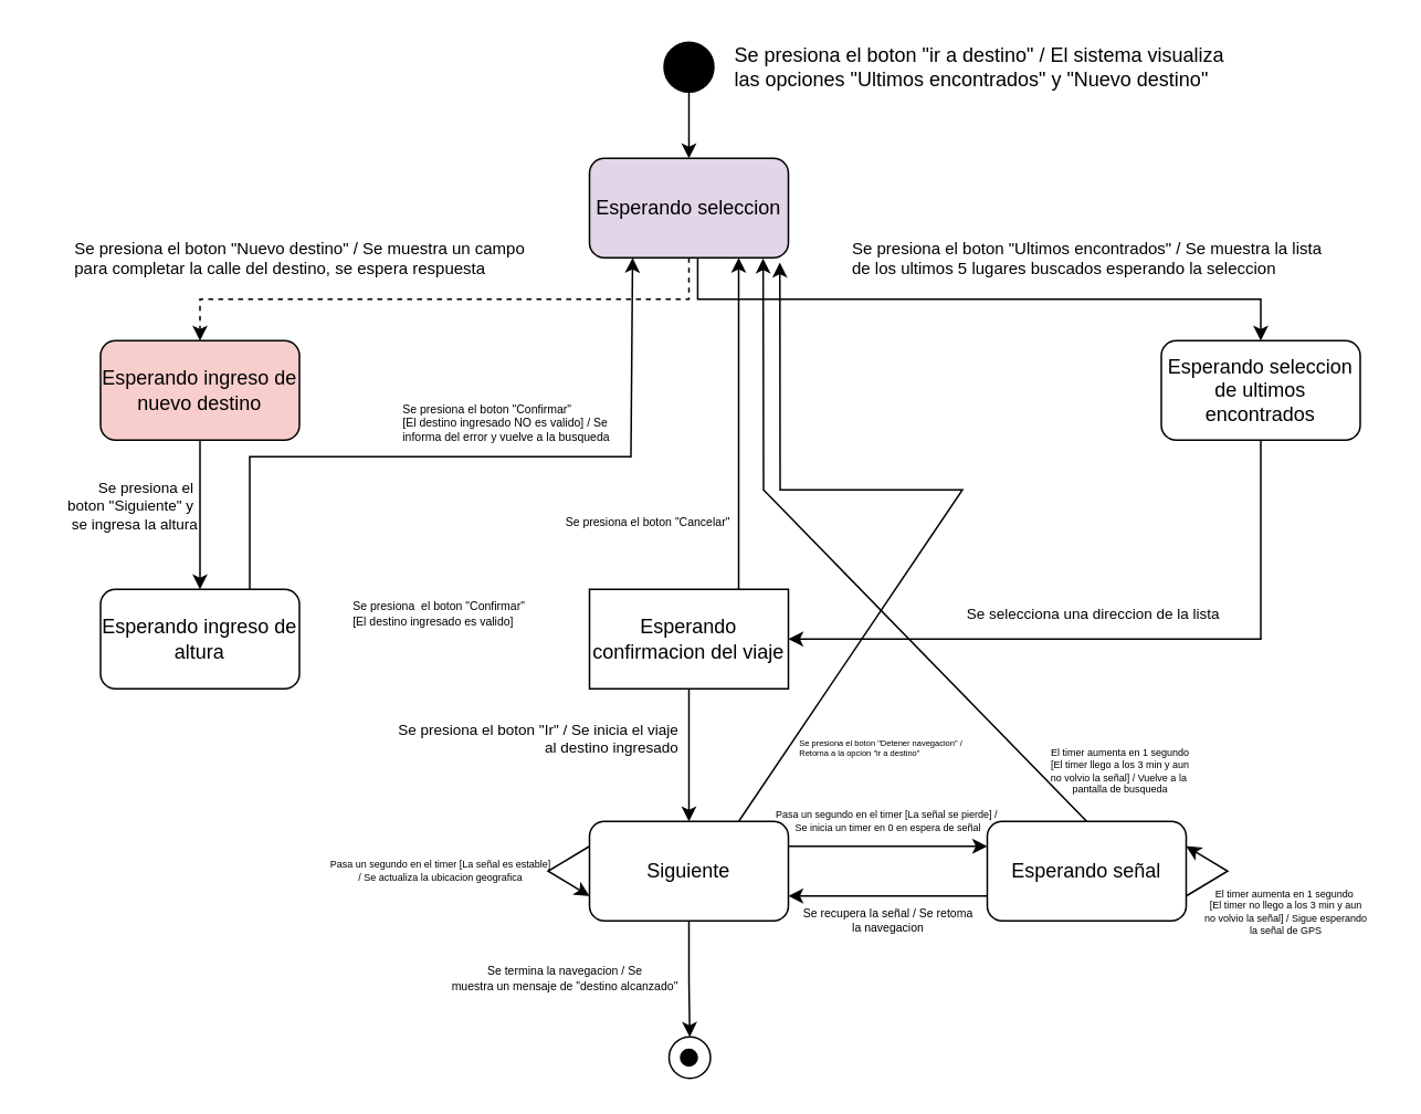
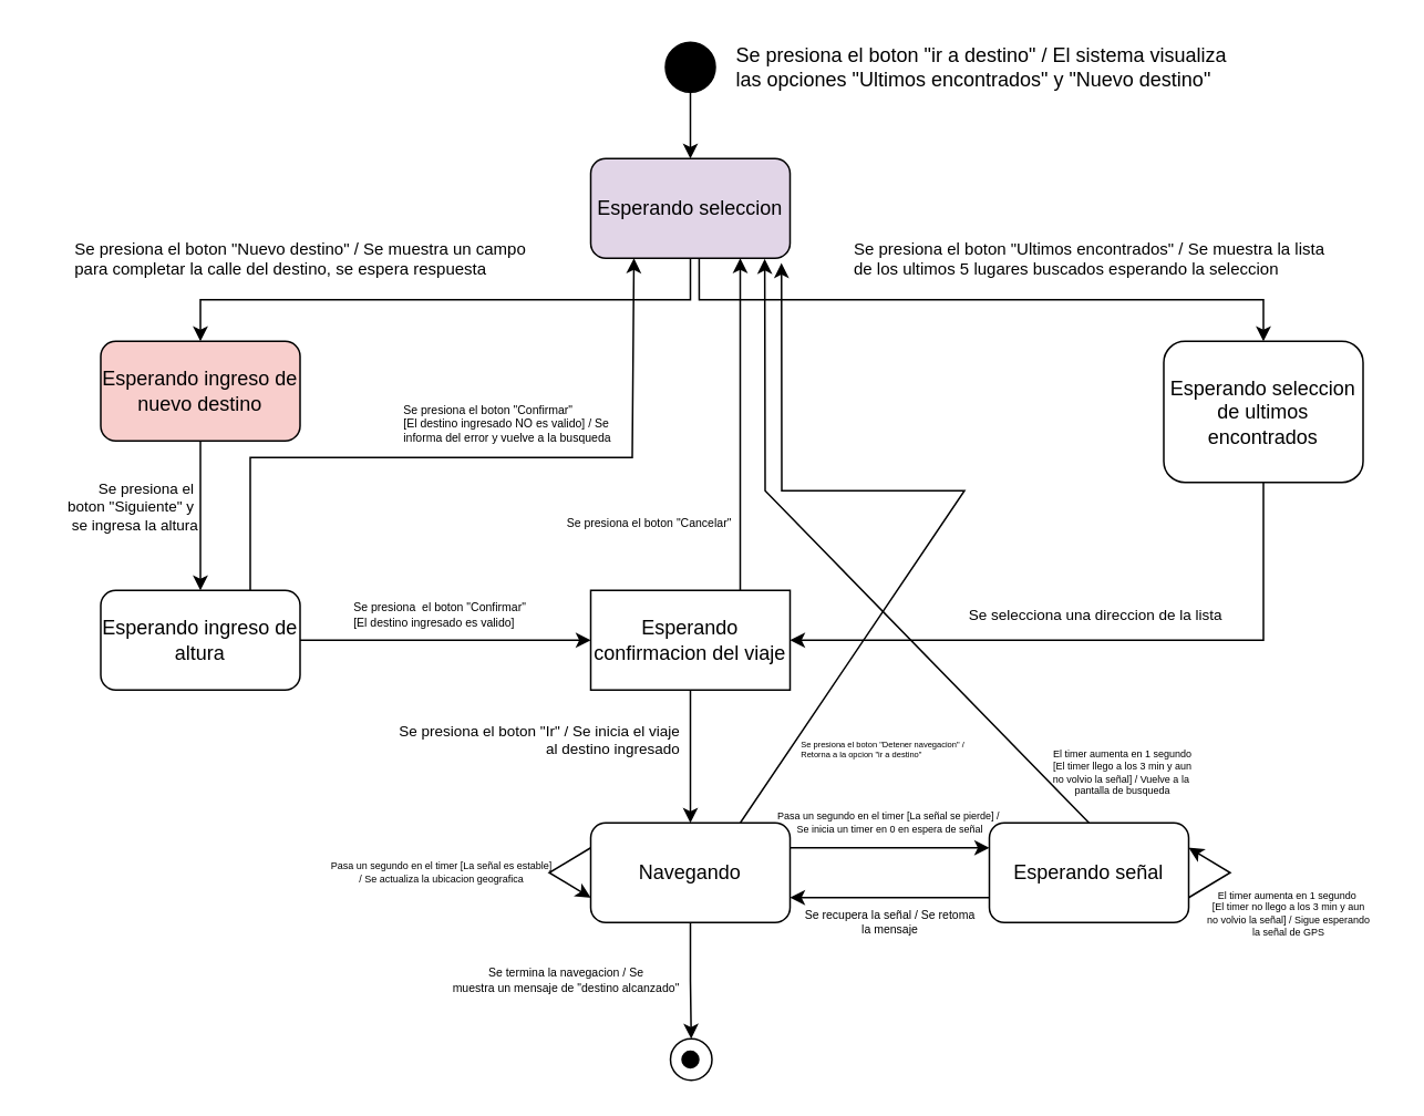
  <mxCell id="0" />
  <mxCell id="1" parent="0" />
  <mxCell id="2" value="" style="edgeStyle=orthogonalEdgeStyle;rounded=0;orthogonalLoop=1;jettySize=auto;html=1;entryX=0.5;entryY=0;entryDx=0;entryDy=0;exitX=0.544;exitY=1.009;exitDx=0;exitDy=0;exitPerimeter=0;" edge="1" parent="1" source="4" target="9"><mxGeometry relative="1" as="geometry"><mxPoint x="415" y="235" as="targetPoint" /></mxGeometry></mxCell>
- <mxCell id="3" value="" style="edgeStyle=orthogonalEdgeStyle;rounded=0;orthogonalLoop=1;jettySize=auto;html=1;entryX=0.5;entryY=0;entryDx=0;entryDy=0;exitX=0.5;exitY=1;exitDx=0;exitDy=0;dashed=1;" edge="1" parent="1" source="4" target="12"><mxGeometry relative="1" as="geometry"><mxPoint x="375.034" y="225" as="targetPoint" /></mxGeometry></mxCell>
+ <mxCell id="3" value="" style="edgeStyle=orthogonalEdgeStyle;rounded=0;orthogonalLoop=1;jettySize=auto;html=1;entryX=0.5;entryY=0;entryDx=0;entryDy=0;exitX=0.5;exitY=1;exitDx=0;exitDy=0;" edge="1" parent="1" source="4" target="12"><mxGeometry relative="1" as="geometry"><mxPoint x="375.034" y="225" as="targetPoint" /></mxGeometry></mxCell>
  <mxCell id="4" value="Esperando seleccion" style="rounded=1;whiteSpace=wrap;html=1;labelBackgroundColor=none;fillColor=#e1d5e7;" vertex="1" parent="1"><mxGeometry x="355" y="95" width="120" height="60" as="geometry" /></mxCell>
  <mxCell id="5" value="" style="edgeStyle=orthogonalEdgeStyle;rounded=0;orthogonalLoop=1;jettySize=auto;html=1;" edge="1" parent="1" source="6" target="4"><mxGeometry relative="1" as="geometry" /></mxCell>
  <mxCell id="6" value="" style="ellipse;whiteSpace=wrap;html=1;aspect=fixed;fillColor=#000000;" vertex="1" parent="1"><mxGeometry x="400" y="25" width="30" height="30" as="geometry" /></mxCell>
  <mxCell id="7" value="&lt;div style=&quot;text-align: justify;&quot;&gt;&lt;span style=&quot;background-color: initial;&quot;&gt;Se presiona el boton &quot;ir a destino&quot; / El sistema visualiza&lt;/span&gt;&lt;/div&gt;&lt;div style=&quot;text-align: justify;&quot;&gt;&lt;span style=&quot;background-color: initial;&quot;&gt;las&lt;/span&gt;&lt;span style=&quot;background-color: initial;&quot;&gt;&amp;nbsp;opciones&amp;nbsp;&lt;/span&gt;&lt;span style=&quot;background-color: initial;&quot;&gt;&quot;Ultimos encontrados&quot; y &quot;Nuevo destino&quot;&lt;/span&gt;&lt;/div&gt;" style="text;html=1;align=center;verticalAlign=middle;resizable=0;points=[];autosize=1;strokeColor=none;fillColor=none;" vertex="1" parent="1"><mxGeometry x="430" y="20" width="320" height="40" as="geometry" /></mxCell>
  <mxCell id="8" value="" style="edgeStyle=orthogonalEdgeStyle;rounded=0;orthogonalLoop=1;jettySize=auto;html=1;entryX=1;entryY=0.5;entryDx=0;entryDy=0;exitX=0.5;exitY=1;exitDx=0;exitDy=0;" edge="1" parent="1" source="9" target="18"><mxGeometry relative="1" as="geometry"><mxPoint x="760" y="345" as="targetPoint" /></mxGeometry></mxCell>
- <mxCell id="9" value="Esperando seleccion de ultimos encontrados" style="rounded=1;whiteSpace=wrap;html=1;labelBackgroundColor=none;" vertex="1" parent="1"><mxGeometry x="700" y="205" width="120" height="60" as="geometry" /></mxCell>
+ <mxCell id="9" value="Esperando seleccion de ultimos encontrados" style="rounded=1;whiteSpace=wrap;html=1;labelBackgroundColor=none;" vertex="1" parent="1"><mxGeometry x="700" y="205" width="120" height="85" as="geometry" /></mxCell>
  <mxCell id="10" value="&lt;div style=&quot;text-align: justify; font-size: 10px;&quot;&gt;Se presiona el boton &quot;Ultimos encontrados&quot; / Se muestra la lista&lt;/div&gt;&lt;div style=&quot;text-align: justify; font-size: 10px;&quot;&gt;de los ultimos 5 lugares buscados esperando la seleccion&lt;/div&gt;" style="text;html=1;align=center;verticalAlign=middle;resizable=0;points=[];autosize=1;strokeColor=none;fillColor=none;fontSize=10;" vertex="1" parent="1"><mxGeometry x="500" y="135" width="310" height="40" as="geometry" /></mxCell>
  <mxCell id="11" value="" style="edgeStyle=orthogonalEdgeStyle;rounded=0;orthogonalLoop=1;jettySize=auto;html=1;" edge="1" parent="1" source="12" target="15"><mxGeometry relative="1" as="geometry" /></mxCell>
  <mxCell id="12" value="Esperando ingreso de nuevo destino" style="rounded=1;whiteSpace=wrap;html=1;labelBackgroundColor=none;fillColor=#f8cecc;" vertex="1" parent="1"><mxGeometry x="60" y="205" width="120" height="60" as="geometry" /></mxCell>
  <mxCell id="13" value="&lt;div style=&quot;text-align: justify; font-size: 10px;&quot;&gt;Se presiona el boton &quot;Nuevo destino&quot; / Se muestra un campo&lt;br style=&quot;font-size: 10px;&quot;&gt;&lt;/div&gt;&lt;div style=&quot;text-align: justify; font-size: 10px;&quot;&gt;para completar la calle del destino, se espera respuesta&lt;/div&gt;" style="text;html=1;align=center;verticalAlign=middle;resizable=0;points=[];autosize=1;strokeColor=none;fillColor=none;fontSize=10;" vertex="1" parent="1"><mxGeometry x="30" y="135" width="300" height="40" as="geometry" /></mxCell>
+ <mxCell id="14" value="" style="edgeStyle=orthogonalEdgeStyle;rounded=0;orthogonalLoop=1;jettySize=auto;html=1;entryX=0;entryY=0.5;entryDx=0;entryDy=0;" edge="1" parent="1" source="15" target="18"><mxGeometry relative="1" as="geometry"><mxPoint x="280" y="385" as="targetPoint" /></mxGeometry></mxCell>
  <mxCell id="15" value="Esperando ingreso de altura" style="rounded=1;whiteSpace=wrap;html=1;labelBackgroundColor=none;" vertex="1" parent="1"><mxGeometry x="60" y="355" width="120" height="60" as="geometry" /></mxCell>
  <mxCell id="16" value="&lt;div style=&quot;font-size: 9px;&quot;&gt;Se presiona el&amp;nbsp;&lt;/div&gt;&lt;div style=&quot;font-size: 9px;&quot;&gt;boton &quot;Siguiente&quot; y&amp;nbsp;&lt;br style=&quot;font-size: 9px;&quot;&gt;&lt;/div&gt;&lt;div style=&quot;font-size: 9px;&quot;&gt;se ingresa la altura&lt;/div&gt;" style="text;html=1;align=right;verticalAlign=middle;resizable=0;points=[];autosize=1;strokeColor=none;fillColor=none;fontSize=9;" vertex="1" parent="1"><mxGeometry x="20" y="280" width="100" height="50" as="geometry" /></mxCell>
  <mxCell id="17" value="" style="edgeStyle=orthogonalEdgeStyle;rounded=0;orthogonalLoop=1;jettySize=auto;html=1;" edge="1" parent="1" source="18" target="26"><mxGeometry relative="1" as="geometry" /></mxCell>
  <mxCell id="18" value="Esperando confirmacion del viaje" style="whiteSpace=wrap;html=1;labelBackgroundColor=none;rounded=0;" vertex="1" parent="1"><mxGeometry x="355" y="355" width="120" height="60" as="geometry" /></mxCell>
  <mxCell id="19" value="&lt;div style=&quot;text-align: justify; font-size: 7px;&quot;&gt;&lt;font style=&quot;font-size: 7px;&quot;&gt;Se presiona&amp;nbsp;&amp;nbsp;&lt;/font&gt;&lt;font style=&quot;background-color: initial;&quot;&gt;el&amp;nbsp;&lt;span style=&quot;background-color: initial;&quot;&gt;boton &quot;Confirmar&quot;&amp;nbsp;&lt;/span&gt;&lt;/font&gt;&lt;/div&gt;&lt;div style=&quot;text-align: justify; font-size: 7px;&quot;&gt;&lt;font style=&quot;background-color: initial;&quot;&gt;&lt;span style=&quot;background-color: initial;&quot;&gt;[El destino ingresado&amp;nbsp;&lt;/span&gt;&lt;/font&gt;&lt;span style=&quot;background-color: initial;&quot;&gt;es valido]&lt;/span&gt;&lt;/div&gt;" style="text;html=1;align=center;verticalAlign=middle;resizable=0;points=[];autosize=1;strokeColor=none;fillColor=none;fontSize=7;" vertex="1" parent="1"><mxGeometry x="200" y="355" width="130" height="30" as="geometry" /></mxCell>
  <mxCell id="20" value="" style="endArrow=classic;html=1;rounded=0;exitX=0.75;exitY=0;exitDx=0;exitDy=0;" edge="1" parent="1" source="15"><mxGeometry width="50" height="50" relative="1" as="geometry"><mxPoint x="250" y="375" as="sourcePoint" /><mxPoint x="381" y="155" as="targetPoint" /><Array as="points"><mxPoint x="150" y="275" /><mxPoint x="220" y="275" /><mxPoint x="380" y="275" /></Array></mxGeometry></mxCell>
  <mxCell id="21" value="&lt;div style=&quot;text-align: justify; font-size: 7px;&quot;&gt;&lt;font style=&quot;font-size: 7px;&quot;&gt;Se presiona el&amp;nbsp;&lt;span style=&quot;background-color: initial; font-size: 7px;&quot;&gt;boton &quot;Confirmar&quot;&amp;nbsp;&lt;/span&gt;&lt;/font&gt;&lt;/div&gt;&lt;div style=&quot;text-align: justify; font-size: 7px;&quot;&gt;&lt;font style=&quot;font-size: 7px;&quot;&gt;&lt;span style=&quot;background-color: initial; font-size: 7px;&quot;&gt;[El destino ingresado NO&amp;nbsp;&lt;/span&gt;&lt;/font&gt;&lt;span style=&quot;background-color: initial;&quot;&gt;es valido] / Se&amp;nbsp;&lt;/span&gt;&lt;/div&gt;&lt;div style=&quot;text-align: justify; font-size: 7px;&quot;&gt;&lt;span style=&quot;background-color: initial;&quot;&gt;informa del error y vuelve a la busqueda&lt;/span&gt;&lt;/div&gt;" style="text;html=1;align=center;verticalAlign=middle;resizable=0;points=[];autosize=1;strokeColor=none;fillColor=none;fontSize=7;" vertex="1" parent="1"><mxGeometry x="230" y="235" width="150" height="40" as="geometry" /></mxCell>
  <mxCell id="22" value="&lt;div style=&quot;text-align: justify; font-size: 9px;&quot;&gt;Se selecciona una direccion de la lista&amp;nbsp;&lt;/div&gt;" style="text;html=1;align=center;verticalAlign=middle;resizable=0;points=[];autosize=1;strokeColor=none;fillColor=none;fontSize=9;" vertex="1" parent="1"><mxGeometry x="570" y="360" width="180" height="20" as="geometry" /></mxCell>
  <mxCell id="23" value="" style="endArrow=classic;html=1;rounded=0;exitX=0.75;exitY=0;exitDx=0;exitDy=0;entryX=0.75;entryY=1;entryDx=0;entryDy=0;" edge="1" parent="1" source="18" target="4"><mxGeometry width="50" height="50" relative="1" as="geometry"><mxPoint x="470" y="415" as="sourcePoint" /><mxPoint x="520" y="365" as="targetPoint" /></mxGeometry></mxCell>
  <mxCell id="24" value="&lt;div style=&quot;text-align: justify; font-size: 7px;&quot;&gt;&lt;font style=&quot;font-size: 7px;&quot;&gt;Se presiona el&amp;nbsp;&lt;span style=&quot;background-color: initial; font-size: 7px;&quot;&gt;boton &quot;Cancelar&quot;&lt;/span&gt;&lt;/font&gt;&lt;/div&gt;" style="text;html=1;align=center;verticalAlign=middle;resizable=0;points=[];autosize=1;strokeColor=none;fillColor=none;fontSize=7;" vertex="1" parent="1"><mxGeometry x="330" y="305" width="120" height="20" as="geometry" /></mxCell>
  <mxCell id="25" value="" style="edgeStyle=orthogonalEdgeStyle;rounded=0;orthogonalLoop=1;jettySize=auto;html=1;entryX=0.5;entryY=0;entryDx=0;entryDy=0;" edge="1" parent="1" source="26" target="39"><mxGeometry relative="1" as="geometry" /></mxCell>
- <mxCell id="26" value="Siguiente" style="rounded=1;whiteSpace=wrap;html=1;labelBackgroundColor=none;" vertex="1" parent="1"><mxGeometry x="355" y="495" width="120" height="60" as="geometry" /></mxCell>
+ <mxCell id="26" value="Navegando" style="rounded=1;whiteSpace=wrap;html=1;labelBackgroundColor=none;" vertex="1" parent="1"><mxGeometry x="355" y="495" width="120" height="60" as="geometry" /></mxCell>
  <mxCell id="27" value="&lt;div style=&quot;font-size: 9px;&quot;&gt;&lt;font style=&quot;font-size: 9px;&quot;&gt;Se presiona el&amp;nbsp;&lt;span style=&quot;background-color: initial; font-size: 9px;&quot;&gt;boton &quot;Ir&quot; / Se inicia el viaje&lt;/span&gt;&lt;/font&gt;&lt;/div&gt;&lt;div style=&quot;font-size: 9px;&quot;&gt;&lt;font style=&quot;font-size: 9px;&quot;&gt;&lt;span style=&quot;background-color: initial; font-size: 9px;&quot;&gt;al destino ingresado&lt;/span&gt;&lt;/font&gt;&lt;/div&gt;" style="text;html=1;align=right;verticalAlign=middle;resizable=0;points=[];autosize=1;strokeColor=none;fillColor=none;fontSize=9;" vertex="1" parent="1"><mxGeometry x="220" y="425" width="190" height="40" as="geometry" /></mxCell>
  <mxCell id="28" value="Esperando señal" style="rounded=1;whiteSpace=wrap;html=1;labelBackgroundColor=none;" vertex="1" parent="1"><mxGeometry x="595" y="495" width="120" height="60" as="geometry" /></mxCell>
  <mxCell id="29" value="" style="endArrow=classic;html=1;rounded=0;exitX=1;exitY=0.25;exitDx=0;exitDy=0;entryX=0;entryY=0.25;entryDx=0;entryDy=0;" edge="1" parent="1" source="26" target="28"><mxGeometry width="50" height="50" relative="1" as="geometry"><mxPoint x="400" y="425" as="sourcePoint" /><mxPoint x="450" y="375" as="targetPoint" /></mxGeometry></mxCell>
  <mxCell id="30" value="" style="endArrow=classic;html=1;rounded=0;exitX=0;exitY=0.75;exitDx=0;exitDy=0;entryX=1;entryY=0.75;entryDx=0;entryDy=0;" edge="1" parent="1" source="28" target="26"><mxGeometry width="50" height="50" relative="1" as="geometry"><mxPoint x="400" y="425" as="sourcePoint" /><mxPoint x="450" y="375" as="targetPoint" /></mxGeometry></mxCell>
  <mxCell id="31" value="&lt;div style=&quot;font-size: 6px;&quot;&gt;&lt;font style=&quot;font-size: 6px;&quot;&gt;&lt;span style=&quot;background-color: initial; font-size: 6px;&quot;&gt;Pasa un segundo en el timer [La señal se pierde]&lt;/span&gt;&lt;span style=&quot;background-color: initial; font-size: 6px;&quot;&gt;&amp;nbsp;/&amp;nbsp;&lt;/span&gt;&lt;/font&gt;&lt;/div&gt;&lt;div style=&quot;font-size: 6px;&quot;&gt;&lt;span style=&quot;background-color: initial; font-size: 6px;&quot;&gt;&lt;font style=&quot;font-size: 6px;&quot;&gt;Se inicia un timer en 0 en espera de señal&lt;/font&gt;&lt;/span&gt;&lt;/div&gt;" style="text;html=1;align=center;verticalAlign=middle;resizable=0;points=[];autosize=1;strokeColor=none;fillColor=none;fontSize=6;" vertex="1" parent="1"><mxGeometry x="455" y="480" width="160" height="30" as="geometry" /></mxCell>
- <mxCell id="32" value="&lt;div style=&quot;font-size: 7px;&quot;&gt;Se recupera la señal / Se retoma&lt;/div&gt;&lt;div style=&quot;font-size: 7px;&quot;&gt;la navegacion&lt;/div&gt;" style="text;html=1;align=center;verticalAlign=middle;resizable=0;points=[];autosize=1;strokeColor=none;fillColor=none;fontSize=7;" vertex="1" parent="1"><mxGeometry x="470" y="540" width="130" height="30" as="geometry" /></mxCell>
+ <mxCell id="32" value="&lt;div style=&quot;font-size: 7px;&quot;&gt;Se recupera la señal / Se retoma&lt;/div&gt;&lt;div style=&quot;font-size: 7px;&quot;&gt;la mensaje&lt;/div&gt;" style="text;html=1;align=center;verticalAlign=middle;resizable=0;points=[];autosize=1;strokeColor=none;fillColor=none;fontSize=7;" vertex="1" parent="1"><mxGeometry x="470" y="540" width="130" height="30" as="geometry" /></mxCell>
  <mxCell id="33" value="" style="endArrow=classic;html=1;rounded=0;exitX=1;exitY=0.75;exitDx=0;exitDy=0;entryX=1;entryY=0.25;entryDx=0;entryDy=0;" edge="1" parent="1" source="28" target="28"><mxGeometry width="50" height="50" relative="1" as="geometry"><mxPoint x="520" y="515" as="sourcePoint" /><mxPoint x="570" y="465" as="targetPoint" /><Array as="points"><mxPoint x="740" y="525" /></Array></mxGeometry></mxCell>
  <mxCell id="34" value="&lt;div style=&quot;font-size: 6px;&quot;&gt;El timer aumenta en 1 segundo&amp;nbsp;&lt;/div&gt;&lt;div style=&quot;font-size: 6px;&quot;&gt;[El timer no llego a los 3 min y aun&lt;/div&gt;&lt;div style=&quot;font-size: 6px;&quot;&gt;no volvio la señal] / Sigue esperando&lt;/div&gt;&lt;div style=&quot;font-size: 6px;&quot;&gt;la señal de GPS&lt;/div&gt;" style="text;html=1;align=center;verticalAlign=middle;resizable=0;points=[];autosize=1;strokeColor=none;fillColor=none;fontSize=6;" vertex="1" parent="1"><mxGeometry x="715" y="530" width="120" height="40" as="geometry" /></mxCell>
  <mxCell id="35" value="&lt;div style=&quot;font-size: 6px;&quot;&gt;El timer aumenta en 1 segundo&lt;/div&gt;&lt;div style=&quot;font-size: 6px;&quot;&gt;[El timer llego a los 3 min y aun&lt;/div&gt;&lt;div style=&quot;font-size: 6px;&quot;&gt;no volvio la señal] / Vuelve a la&amp;nbsp;&lt;/div&gt;&lt;div style=&quot;font-size: 6px;&quot;&gt;pantalla de busqueda&lt;/div&gt;" style="text;html=1;align=center;verticalAlign=middle;resizable=0;points=[];autosize=1;strokeColor=none;fillColor=none;fontSize=6;" vertex="1" parent="1"><mxGeometry x="620" y="445" width="110" height="40" as="geometry" /></mxCell>
  <mxCell id="36" value="" style="endArrow=classic;html=1;rounded=0;exitX=0.5;exitY=0;exitDx=0;exitDy=0;entryX=0.873;entryY=1.006;entryDx=0;entryDy=0;entryPerimeter=0;" edge="1" parent="1" source="28" target="4"><mxGeometry width="50" height="50" relative="1" as="geometry"><mxPoint x="540" y="485" as="sourcePoint" /><mxPoint x="540" y="345" as="targetPoint" /><Array as="points"><mxPoint x="460" y="295" /></Array></mxGeometry></mxCell>
  <mxCell id="37" value="" style="endArrow=classic;html=1;rounded=0;exitX=0;exitY=0.25;exitDx=0;exitDy=0;entryX=0;entryY=0.75;entryDx=0;entryDy=0;" edge="1" parent="1" source="26" target="26"><mxGeometry width="50" height="50" relative="1" as="geometry"><mxPoint x="400" y="465" as="sourcePoint" /><mxPoint x="300" y="525" as="targetPoint" /><Array as="points"><mxPoint x="330" y="525" /></Array></mxGeometry></mxCell>
  <mxCell id="38" value="&lt;div style=&quot;font-size: 6px;&quot;&gt;&lt;span style=&quot;background-color: initial;&quot;&gt;Pasa un segundo en el timer [La señal es estable]&lt;/span&gt;&lt;/div&gt;&lt;div style=&quot;font-size: 6px;&quot;&gt;&lt;span style=&quot;background-color: initial;&quot;&gt;/ Se actualiza&amp;nbsp;&lt;/span&gt;&lt;span style=&quot;background-color: initial;&quot;&gt;la ubicacion geografica&lt;/span&gt;&lt;/div&gt;" style="text;html=1;align=center;verticalAlign=middle;resizable=0;points=[];autosize=1;strokeColor=none;fillColor=none;fontSize=6;" vertex="1" parent="1"><mxGeometry x="185" y="510" width="160" height="30" as="geometry" /></mxCell>
  <mxCell id="39" value="" style="ellipse;whiteSpace=wrap;html=1;aspect=fixed;" vertex="1" parent="1"><mxGeometry x="403" y="625" width="25" height="25" as="geometry" /></mxCell>
  <mxCell id="40" value="" style="ellipse;whiteSpace=wrap;html=1;aspect=fixed;fillColor=#000000;" vertex="1" parent="1"><mxGeometry x="410" y="632.5" width="10" height="10" as="geometry" /></mxCell>
  <mxCell id="41" value="&lt;div style=&quot;font-size: 7px;&quot;&gt;Se termina la navegacion / Se&lt;/div&gt;&lt;div style=&quot;font-size: 7px;&quot;&gt;muestra un mensaje de &quot;destino alcanzado&quot;&lt;/div&gt;" style="text;html=1;align=center;verticalAlign=middle;resizable=0;points=[];autosize=1;strokeColor=none;fillColor=none;fontSize=7;" vertex="1" parent="1"><mxGeometry x="260" y="575" width="160" height="30" as="geometry" /></mxCell>
  <mxCell id="42" value="" style="endArrow=classic;html=1;rounded=0;exitX=0.75;exitY=0;exitDx=0;exitDy=0;entryX=0.957;entryY=1.048;entryDx=0;entryDy=0;entryPerimeter=0;" edge="1" parent="1" source="26" target="4"><mxGeometry width="50" height="50" relative="1" as="geometry"><mxPoint x="500" y="355" as="sourcePoint" /><mxPoint x="550" y="305" as="targetPoint" /><Array as="points"><mxPoint x="580" y="295" /><mxPoint x="470" y="295" /></Array></mxGeometry></mxCell>
  <mxCell id="43" value="&lt;div style=&quot;font-size: 5px;&quot;&gt;&lt;font style=&quot;font-size: 5px;&quot;&gt;&lt;span style=&quot;background-color: initial; font-size: 5px;&quot;&gt;Se presiona el boton &quot;Detener navegacion&quot;&lt;/span&gt;&lt;span style=&quot;background-color: initial; font-size: 5px;&quot;&gt;&amp;nbsp;/&amp;nbsp;&lt;/span&gt;&lt;/font&gt;&lt;/div&gt;&lt;div style=&quot;font-size: 5px;&quot;&gt;Retorna a la opcion &quot;ir a destino&quot;&lt;/div&gt;" style="text;html=1;align=left;verticalAlign=middle;resizable=0;points=[];autosize=1;strokeColor=none;fillColor=none;fontSize=5;" vertex="1" parent="1"><mxGeometry x="480" y="435" width="120" height="30" as="geometry" /></mxCell>
